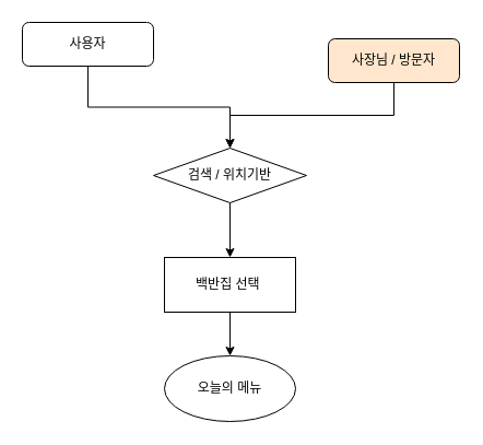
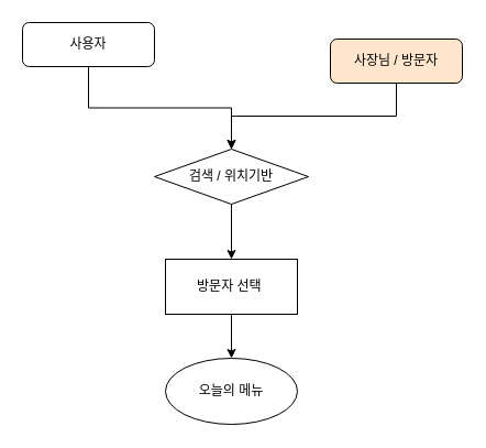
  <mxCell id="0" />
  <mxCell id="1" parent="0" />
  <mxCell id="2" value="" style="edgeStyle=orthogonalEdgeStyle;rounded=0;orthogonalLoop=1;jettySize=auto;html=1;exitX=0.5;exitY=1;exitDx=0;exitDy=0;" edge="1" parent="1" source="3" target="5"><mxGeometry relative="1" as="geometry" /></mxCell>
  <mxCell id="3" value="사용자" style="rounded=1;whiteSpace=wrap;html=1;" vertex="1" parent="1"><mxGeometry x="20" y="20" width="120" height="40" as="geometry" /></mxCell>
  <mxCell id="4" value="" style="edgeStyle=orthogonalEdgeStyle;rounded=0;orthogonalLoop=1;jettySize=auto;html=1;" edge="1" parent="1" source="5" target="7"><mxGeometry relative="1" as="geometry" /></mxCell>
  <mxCell id="5" value="검색 / 위치기반" style="rhombus;whiteSpace=wrap;html=1;" vertex="1" parent="1"><mxGeometry x="140" y="135" width="140" height="50" as="geometry" /></mxCell>
  <mxCell id="6" value="" style="edgeStyle=orthogonalEdgeStyle;rounded=0;orthogonalLoop=1;jettySize=auto;html=1;" edge="1" parent="1" source="7" target="8"><mxGeometry relative="1" as="geometry" /></mxCell>
- <mxCell id="7" value="백반집 선택&amp;nbsp;" style="whiteSpace=wrap;html=1;" vertex="1" parent="1"><mxGeometry x="150" y="235" width="120" height="50" as="geometry" /></mxCell>
+ <mxCell id="7" value="방문자 선택&amp;nbsp;" style="whiteSpace=wrap;html=1;" vertex="1" parent="1"><mxGeometry x="150" y="235" width="120" height="50" as="geometry" /></mxCell>
  <mxCell id="8" value="오늘의 메뉴" style="ellipse;whiteSpace=wrap;html=1;" vertex="1" parent="1"><mxGeometry x="150" y="325" width="120" height="60" as="geometry" /></mxCell>
  <mxCell id="9" style="edgeStyle=orthogonalEdgeStyle;rounded=0;orthogonalLoop=1;jettySize=auto;html=1;exitX=0.5;exitY=1;exitDx=0;exitDy=0;entryX=0.5;entryY=0;entryDx=0;entryDy=0;" edge="1" parent="1" source="10" target="5"><mxGeometry relative="1" as="geometry"><mxPoint x="340.034" y="125.014" as="targetPoint" /></mxGeometry></mxCell>
  <mxCell id="10" value="사장님 / 방문자" style="rounded=1;whiteSpace=wrap;html=1;fillColor=#ffe6cc;" vertex="1" parent="1"><mxGeometry x="300" y="35" width="120" height="40" as="geometry" /></mxCell>
